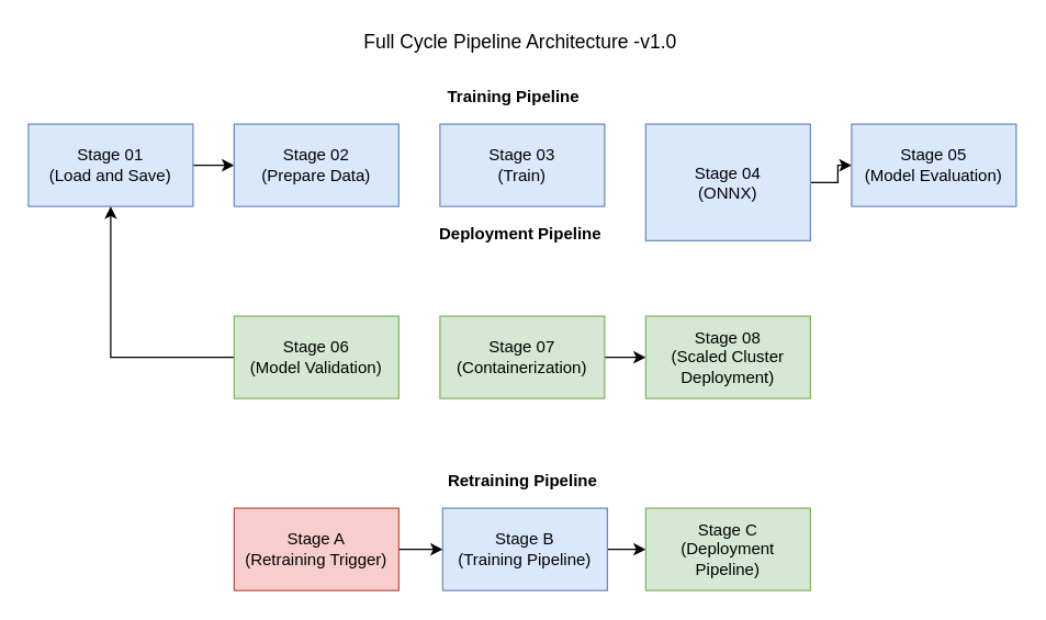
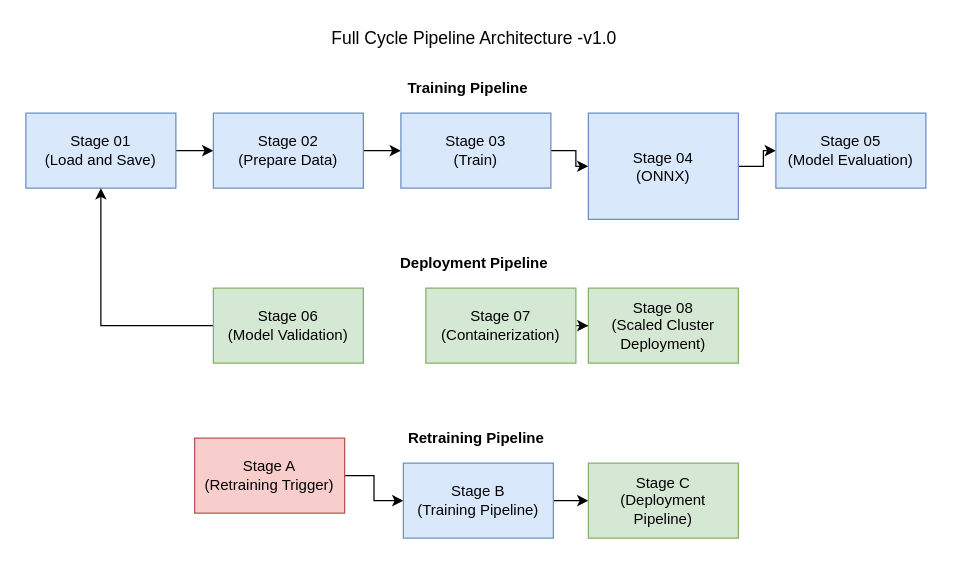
  <mxCell id="0" />
  <mxCell id="1" parent="0" />
  <mxCell id="2" value="&lt;b&gt;Training Pipeline&amp;nbsp;&lt;/b&gt;" style="text;html=1;align=center;verticalAlign=middle;resizable=0;points=[];autosize=1;strokeColor=none;fillColor=none;" parent="1" vertex="1"><mxGeometry x="320" y="60" width="110" height="20" as="geometry" /></mxCell>
  <mxCell id="3" value="" style="edgeStyle=orthogonalEdgeStyle;rounded=0;orthogonalLoop=1;jettySize=auto;html=1;" parent="1" source="4" target="6" edge="1"><mxGeometry relative="1" as="geometry" /></mxCell>
  <mxCell id="4" value="Stage 01&lt;br&gt;(Load and Save)" style="rounded=0;whiteSpace=wrap;html=1;fillColor=#dae8fc;strokeColor=#6c8ebf;" parent="1" vertex="1"><mxGeometry x="20" y="90" width="120" height="60" as="geometry" /></mxCell>
+ <mxCell id="5" value="" style="edgeStyle=orthogonalEdgeStyle;rounded=0;orthogonalLoop=1;jettySize=auto;html=1;" parent="1" source="6" target="8" edge="1"><mxGeometry relative="1" as="geometry" /></mxCell>
  <mxCell id="6" value="&lt;span&gt;Stage 02&lt;/span&gt;&lt;br&gt;&lt;span&gt;(Prepare Data)&lt;/span&gt;" style="rounded=0;whiteSpace=wrap;html=1;fillColor=#dae8fc;strokeColor=#6c8ebf;" parent="1" vertex="1"><mxGeometry x="170" y="90" width="120" height="60" as="geometry" /></mxCell>
+ <mxCell id="7" value="" style="edgeStyle=orthogonalEdgeStyle;rounded=0;orthogonalLoop=1;jettySize=auto;html=1;" parent="1" source="8" target="10" edge="1"><mxGeometry relative="1" as="geometry" /></mxCell>
  <mxCell id="8" value="&lt;span&gt;Stage 03&lt;/span&gt;&lt;br&gt;&lt;span&gt;(Train)&lt;/span&gt;" style="rounded=0;whiteSpace=wrap;html=1;fillColor=#dae8fc;strokeColor=#6c8ebf;" parent="1" vertex="1"><mxGeometry x="320" y="90" width="120" height="60" as="geometry" /></mxCell>
  <mxCell id="9" value="" style="edgeStyle=orthogonalEdgeStyle;rounded=0;orthogonalLoop=1;jettySize=auto;html=1;" parent="1" source="10" target="11" edge="1"><mxGeometry relative="1" as="geometry" /></mxCell>
  <mxCell id="10" value="&lt;span&gt;Stage 04&lt;/span&gt;&lt;br&gt;&lt;span&gt;(ONNX)&lt;/span&gt;" style="rounded=0;whiteSpace=wrap;html=1;fillColor=#dae8fc;strokeColor=#6c8ebf;" parent="1" vertex="1"><mxGeometry x="470" y="90" width="120" height="85" as="geometry" /></mxCell>
  <mxCell id="11" value="&lt;span&gt;Stage 05&lt;/span&gt;&lt;br&gt;&lt;span&gt;(Model Evaluation)&lt;/span&gt;" style="rounded=0;whiteSpace=wrap;html=1;fillColor=#dae8fc;strokeColor=#6c8ebf;" parent="1" vertex="1"><mxGeometry x="620" y="90" width="120" height="60" as="geometry" /></mxCell>
- <mxCell id="12" value="&lt;b&gt;Deployment Pipeline&amp;nbsp;&lt;/b&gt;" style="text;html=1;align=center;verticalAlign=middle;resizable=0;points=[];autosize=1;strokeColor=none;fillColor=none;" parent="1" vertex="1"><mxGeometry x="310" y="160" width="140" height="20" as="geometry" /></mxCell>
+ <mxCell id="12" value="&lt;b&gt;Deployment Pipeline&amp;nbsp;&lt;/b&gt;" style="text;html=1;align=center;verticalAlign=middle;resizable=0;points=[];autosize=1;strokeColor=none;fillColor=none;" parent="1" vertex="1"><mxGeometry x="310" y="200" width="140" height="20" as="geometry" /></mxCell>
  <mxCell id="13" value="" style="edgeStyle=orthogonalEdgeStyle;rounded=0;orthogonalLoop=1;jettySize=auto;html=1;" parent="1" source="14" target="4" edge="1"><mxGeometry relative="1" as="geometry" /></mxCell>
  <mxCell id="14" value="&lt;span&gt;Stage 06&lt;/span&gt;&lt;br&gt;&lt;span&gt;(Model Validation)&lt;/span&gt;" style="rounded=0;whiteSpace=wrap;html=1;fillColor=#d5e8d4;strokeColor=#82b366;" parent="1" vertex="1"><mxGeometry x="170" y="230" width="120" height="60" as="geometry" /></mxCell>
  <mxCell id="15" value="" style="edgeStyle=orthogonalEdgeStyle;rounded=0;orthogonalLoop=1;jettySize=auto;html=1;" parent="1" source="16" target="17" edge="1"><mxGeometry relative="1" as="geometry" /></mxCell>
- <mxCell id="16" value="&lt;span&gt;Stage 07&lt;/span&gt;&lt;br&gt;&lt;span&gt;(Containerization)&lt;/span&gt;" style="rounded=0;whiteSpace=wrap;html=1;fillColor=#d5e8d4;strokeColor=#82b366;" parent="1" vertex="1"><mxGeometry x="320" y="230" width="120" height="60" as="geometry" /></mxCell>
+ <mxCell id="16" value="&lt;span&gt;Stage 07&lt;/span&gt;&lt;br&gt;&lt;span&gt;(Containerization)&lt;/span&gt;" style="rounded=0;whiteSpace=wrap;html=1;fillColor=#d5e8d4;strokeColor=#82b366;" parent="1" vertex="1"><mxGeometry x="340" y="230" width="120" height="60" as="geometry" /></mxCell>
  <mxCell id="17" value="&lt;span&gt;Stage 08&lt;/span&gt;&lt;br&gt;&lt;span&gt;(Scaled Cluster Deployment)&lt;/span&gt;" style="rounded=0;whiteSpace=wrap;html=1;fillColor=#d5e8d4;strokeColor=#82b366;" parent="1" vertex="1"><mxGeometry x="470" y="230" width="120" height="60" as="geometry" /></mxCell>
  <mxCell id="18" value="&lt;b&gt;Retraining Pipeline&lt;/b&gt;" style="text;html=1;align=center;verticalAlign=middle;resizable=0;points=[];autosize=1;strokeColor=none;fillColor=none;" parent="1" vertex="1"><mxGeometry x="320" y="340" width="120" height="20" as="geometry" /></mxCell>
  <mxCell id="19" value="" style="edgeStyle=orthogonalEdgeStyle;rounded=0;orthogonalLoop=1;jettySize=auto;html=1;" parent="1" source="20" target="22" edge="1"><mxGeometry relative="1" as="geometry" /></mxCell>
- <mxCell id="20" value="Stage A&lt;br&gt;(Retraining Trigger)" style="rounded=0;whiteSpace=wrap;html=1;fillColor=#f8cecc;strokeColor=#b85450;" parent="1" vertex="1"><mxGeometry x="170" y="370" width="120" height="60" as="geometry" /></mxCell>
+ <mxCell id="20" value="Stage A&lt;br&gt;(Retraining Trigger)" style="rounded=0;whiteSpace=wrap;html=1;fillColor=#f8cecc;strokeColor=#b85450;" parent="1" vertex="1"><mxGeometry x="155" y="350" width="120" height="60" as="geometry" /></mxCell>
  <mxCell id="21" value="" style="edgeStyle=orthogonalEdgeStyle;rounded=0;orthogonalLoop=1;jettySize=auto;html=1;" parent="1" source="22" target="23" edge="1"><mxGeometry relative="1" as="geometry" /></mxCell>
  <mxCell id="22" value="&lt;span&gt;Stage B&lt;/span&gt;&lt;br&gt;&lt;span&gt;(Training Pipeline)&lt;/span&gt;" style="rounded=0;whiteSpace=wrap;html=1;fillColor=#dae8fc;strokeColor=#6c8ebf;" parent="1" vertex="1"><mxGeometry x="322" y="370" width="120" height="60" as="geometry" /></mxCell>
  <mxCell id="23" value="&lt;span&gt;Stage C&lt;/span&gt;&lt;br&gt;&lt;span&gt;(Deployment Pipeline)&lt;/span&gt;" style="rounded=0;whiteSpace=wrap;html=1;fillColor=#d5e8d4;strokeColor=#82b366;" parent="1" vertex="1"><mxGeometry x="470" y="370" width="120" height="60" as="geometry" /></mxCell>
  <mxCell id="24" value="&lt;font style=&quot;font-size: 14px&quot;&gt;Full Cycle Pipeline Architecture -v1.0&lt;/font&gt;&amp;nbsp;" style="text;html=1;align=center;verticalAlign=middle;resizable=0;points=[];autosize=1;strokeColor=none;fillColor=none;" parent="1" vertex="1"><mxGeometry x="255" y="20" width="250" height="20" as="geometry" /></mxCell>
